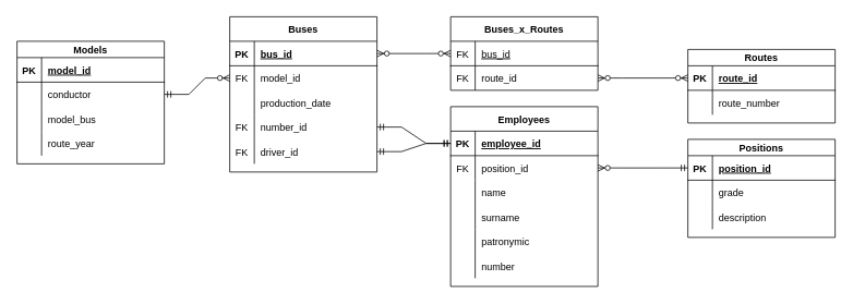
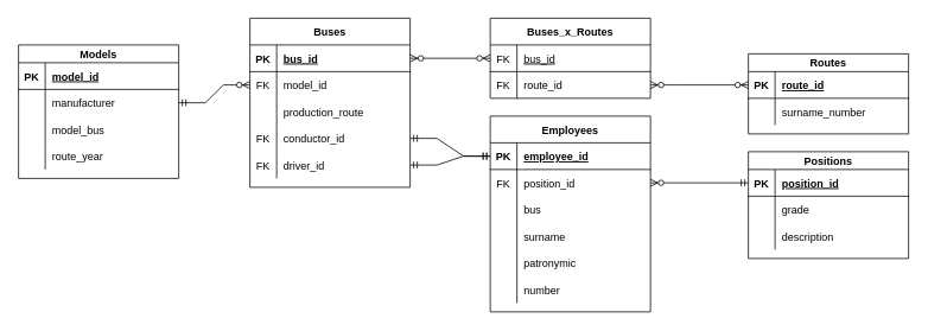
  <mxCell id="0" />
  <mxCell id="1" parent="0" />
  <mxCell id="2" value="Buses" style="shape=table;startSize=30;container=1;collapsible=1;childLayout=tableLayout;fixedRows=1;rowLines=0;fontStyle=1;align=center;resizeLast=1;" parent="1" vertex="1"><mxGeometry x="280" y="20" width="180" height="190" as="geometry" /></mxCell>
  <mxCell id="3" value="" style="shape=tableRow;horizontal=0;startSize=0;swimlaneHead=0;swimlaneBody=0;fillColor=none;collapsible=0;dropTarget=0;points=[[0,0.5],[1,0.5]];portConstraint=eastwest;top=0;left=0;right=0;bottom=1;" parent="2" vertex="1"><mxGeometry y="30" width="180" height="30" as="geometry" /></mxCell>
  <mxCell id="4" value="PK" style="shape=partialRectangle;connectable=0;fillColor=none;top=0;left=0;bottom=0;right=0;fontStyle=1;overflow=hidden;" parent="3" vertex="1"><mxGeometry width="30" height="30" as="geometry"><mxRectangle width="30" height="30" as="alternateBounds" /></mxGeometry></mxCell>
  <mxCell id="5" value="bus_id" style="shape=partialRectangle;connectable=0;fillColor=none;top=0;left=0;bottom=0;right=0;align=left;spacingLeft=6;fontStyle=5;overflow=hidden;" parent="3" vertex="1"><mxGeometry x="30" width="150" height="30" as="geometry"><mxRectangle width="150" height="30" as="alternateBounds" /></mxGeometry></mxCell>
  <mxCell id="6" value="" style="shape=tableRow;horizontal=0;startSize=0;swimlaneHead=0;swimlaneBody=0;fillColor=none;collapsible=0;dropTarget=0;points=[[0,0.5],[1,0.5]];portConstraint=eastwest;top=0;left=0;right=0;bottom=0;" parent="2" vertex="1"><mxGeometry y="60" width="180" height="30" as="geometry" /></mxCell>
  <mxCell id="7" value="FK" style="shape=partialRectangle;connectable=0;fillColor=none;top=0;left=0;bottom=0;right=0;editable=1;overflow=hidden;" parent="6" vertex="1"><mxGeometry width="30" height="30" as="geometry"><mxRectangle width="30" height="30" as="alternateBounds" /></mxGeometry></mxCell>
  <mxCell id="8" value="model_id" style="shape=partialRectangle;connectable=0;fillColor=none;top=0;left=0;bottom=0;right=0;align=left;spacingLeft=6;overflow=hidden;" parent="6" vertex="1"><mxGeometry x="30" width="150" height="30" as="geometry"><mxRectangle width="150" height="30" as="alternateBounds" /></mxGeometry></mxCell>
  <mxCell id="9" value="" style="shape=tableRow;horizontal=0;startSize=0;swimlaneHead=0;swimlaneBody=0;fillColor=none;collapsible=0;dropTarget=0;points=[[0,0.5],[1,0.5]];portConstraint=eastwest;top=0;left=0;right=0;bottom=0;" parent="2" vertex="1"><mxGeometry y="90" width="180" height="30" as="geometry" /></mxCell>
  <mxCell id="10" value="" style="shape=partialRectangle;connectable=0;fillColor=none;top=0;left=0;bottom=0;right=0;editable=1;overflow=hidden;" parent="9" vertex="1"><mxGeometry width="30" height="30" as="geometry"><mxRectangle width="30" height="30" as="alternateBounds" /></mxGeometry></mxCell>
- <mxCell id="11" value="production_date" style="shape=partialRectangle;connectable=0;fillColor=none;top=0;left=0;bottom=0;right=0;align=left;spacingLeft=6;overflow=hidden;" parent="9" vertex="1"><mxGeometry x="30" width="150" height="30" as="geometry"><mxRectangle width="150" height="30" as="alternateBounds" /></mxGeometry></mxCell>
+ <mxCell id="11" value="production_route" style="shape=partialRectangle;connectable=0;fillColor=none;top=0;left=0;bottom=0;right=0;align=left;spacingLeft=6;overflow=hidden;" parent="9" vertex="1"><mxGeometry x="30" width="150" height="30" as="geometry"><mxRectangle width="150" height="30" as="alternateBounds" /></mxGeometry></mxCell>
  <mxCell id="12" value="" style="shape=tableRow;horizontal=0;startSize=0;swimlaneHead=0;swimlaneBody=0;fillColor=none;collapsible=0;dropTarget=0;points=[[0,0.5],[1,0.5]];portConstraint=eastwest;top=0;left=0;right=0;bottom=0;" parent="2" vertex="1"><mxGeometry y="120" width="180" height="30" as="geometry" /></mxCell>
  <mxCell id="13" value="FK" style="shape=partialRectangle;connectable=0;fillColor=none;top=0;left=0;bottom=0;right=0;editable=1;overflow=hidden;" parent="12" vertex="1"><mxGeometry width="30" height="30" as="geometry"><mxRectangle width="30" height="30" as="alternateBounds" /></mxGeometry></mxCell>
- <mxCell id="14" value="number_id" style="shape=partialRectangle;connectable=0;fillColor=none;top=0;left=0;bottom=0;right=0;align=left;spacingLeft=6;overflow=hidden;" parent="12" vertex="1"><mxGeometry x="30" width="150" height="30" as="geometry"><mxRectangle width="150" height="30" as="alternateBounds" /></mxGeometry></mxCell>
+ <mxCell id="14" value="conductor_id" style="shape=partialRectangle;connectable=0;fillColor=none;top=0;left=0;bottom=0;right=0;align=left;spacingLeft=6;overflow=hidden;" parent="12" vertex="1"><mxGeometry x="30" width="150" height="30" as="geometry"><mxRectangle width="150" height="30" as="alternateBounds" /></mxGeometry></mxCell>
  <mxCell id="15" value="" style="shape=tableRow;horizontal=0;startSize=0;swimlaneHead=0;swimlaneBody=0;fillColor=none;collapsible=0;dropTarget=0;points=[[0,0.5],[1,0.5]];portConstraint=eastwest;top=0;left=0;right=0;bottom=0;" parent="2" vertex="1"><mxGeometry y="150" width="180" height="30" as="geometry" /></mxCell>
  <mxCell id="16" value="FK" style="shape=partialRectangle;connectable=0;fillColor=none;top=0;left=0;bottom=0;right=0;editable=1;overflow=hidden;" parent="15" vertex="1"><mxGeometry width="30" height="30" as="geometry"><mxRectangle width="30" height="30" as="alternateBounds" /></mxGeometry></mxCell>
  <mxCell id="17" value="driver_id" style="shape=partialRectangle;connectable=0;fillColor=none;top=0;left=0;bottom=0;right=0;align=left;spacingLeft=6;overflow=hidden;" parent="15" vertex="1"><mxGeometry x="30" width="150" height="30" as="geometry"><mxRectangle width="150" height="30" as="alternateBounds" /></mxGeometry></mxCell>
  <mxCell id="18" value="Routes" style="shape=table;startSize=20;container=1;collapsible=1;childLayout=tableLayout;fixedRows=1;rowLines=0;fontStyle=1;align=center;resizeLast=1;" parent="1" vertex="1"><mxGeometry x="840" y="60" width="180" height="90" as="geometry" /></mxCell>
  <mxCell id="19" value="" style="shape=tableRow;horizontal=0;startSize=0;swimlaneHead=0;swimlaneBody=0;fillColor=none;collapsible=0;dropTarget=0;points=[[0,0.5],[1,0.5]];portConstraint=eastwest;top=0;left=0;right=0;bottom=1;" parent="18" vertex="1"><mxGeometry y="20" width="180" height="30" as="geometry" /></mxCell>
  <mxCell id="20" value="PK" style="shape=partialRectangle;connectable=0;fillColor=none;top=0;left=0;bottom=0;right=0;fontStyle=1;overflow=hidden;" parent="19" vertex="1"><mxGeometry width="30" height="30" as="geometry"><mxRectangle width="30" height="30" as="alternateBounds" /></mxGeometry></mxCell>
  <mxCell id="21" value="route_id" style="shape=partialRectangle;connectable=0;fillColor=none;top=0;left=0;bottom=0;right=0;align=left;spacingLeft=6;fontStyle=5;overflow=hidden;" parent="19" vertex="1"><mxGeometry x="30" width="150" height="30" as="geometry"><mxRectangle width="150" height="30" as="alternateBounds" /></mxGeometry></mxCell>
  <mxCell id="22" value="" style="shape=tableRow;horizontal=0;startSize=0;swimlaneHead=0;swimlaneBody=0;fillColor=none;collapsible=0;dropTarget=0;points=[[0,0.5],[1,0.5]];portConstraint=eastwest;top=0;left=0;right=0;bottom=0;" parent="18" vertex="1"><mxGeometry y="50" width="180" height="30" as="geometry" /></mxCell>
  <mxCell id="23" value="" style="shape=partialRectangle;connectable=0;fillColor=none;top=0;left=0;bottom=0;right=0;editable=1;overflow=hidden;" parent="22" vertex="1"><mxGeometry width="30" height="30" as="geometry"><mxRectangle width="30" height="30" as="alternateBounds" /></mxGeometry></mxCell>
- <mxCell id="24" value="route_number" style="shape=partialRectangle;connectable=0;fillColor=none;top=0;left=0;bottom=0;right=0;align=left;spacingLeft=6;overflow=hidden;" parent="22" vertex="1"><mxGeometry x="30" width="150" height="30" as="geometry"><mxRectangle width="150" height="30" as="alternateBounds" /></mxGeometry></mxCell>
+ <mxCell id="24" value="surname_number" style="shape=partialRectangle;connectable=0;fillColor=none;top=0;left=0;bottom=0;right=0;align=left;spacingLeft=6;overflow=hidden;" parent="22" vertex="1"><mxGeometry x="30" width="150" height="30" as="geometry"><mxRectangle width="150" height="30" as="alternateBounds" /></mxGeometry></mxCell>
  <mxCell id="25" value="" style="edgeStyle=entityRelationEdgeStyle;fontSize=12;html=1;endArrow=ERzeroToMany;endFill=1;startArrow=ERzeroToMany;rounded=0;entryX=0;entryY=0.5;entryDx=0;entryDy=0;exitX=1;exitY=0.5;exitDx=0;exitDy=0;" parent="1" source="3" target="27" edge="1"><mxGeometry width="100" height="100" relative="1" as="geometry"><mxPoint x="640" y="30" as="sourcePoint" /><mxPoint x="740" y="-70" as="targetPoint" /></mxGeometry></mxCell>
  <mxCell id="26" value="Buses_x_Routes" style="shape=table;startSize=30;container=1;collapsible=1;childLayout=tableLayout;fixedRows=1;rowLines=0;fontStyle=1;align=center;resizeLast=1;" parent="1" vertex="1"><mxGeometry x="550" y="20" width="180" height="90" as="geometry" /></mxCell>
  <mxCell id="27" value="" style="shape=tableRow;horizontal=0;startSize=0;swimlaneHead=0;swimlaneBody=0;fillColor=none;collapsible=0;dropTarget=0;points=[[0,0.5],[1,0.5]];portConstraint=eastwest;top=0;left=0;right=0;bottom=1;" parent="26" vertex="1"><mxGeometry y="30" width="180" height="30" as="geometry" /></mxCell>
  <mxCell id="28" value="FK" style="shape=partialRectangle;connectable=0;fillColor=none;top=0;left=0;bottom=0;right=0;fontStyle=0;overflow=hidden;" parent="27" vertex="1"><mxGeometry width="30" height="30" as="geometry"><mxRectangle width="30" height="30" as="alternateBounds" /></mxGeometry></mxCell>
  <mxCell id="29" value="bus_id" style="shape=partialRectangle;connectable=0;fillColor=none;top=0;left=0;bottom=0;right=0;align=left;spacingLeft=6;fontStyle=4;overflow=hidden;" parent="27" vertex="1"><mxGeometry x="30" width="150" height="30" as="geometry"><mxRectangle width="150" height="30" as="alternateBounds" /></mxGeometry></mxCell>
  <mxCell id="30" value="" style="shape=tableRow;horizontal=0;startSize=0;swimlaneHead=0;swimlaneBody=0;fillColor=none;collapsible=0;dropTarget=0;points=[[0,0.5],[1,0.5]];portConstraint=eastwest;top=0;left=0;right=0;bottom=0;" parent="26" vertex="1"><mxGeometry y="60" width="180" height="30" as="geometry" /></mxCell>
  <mxCell id="31" value="FK" style="shape=partialRectangle;connectable=0;fillColor=none;top=0;left=0;bottom=0;right=0;editable=1;overflow=hidden;" parent="30" vertex="1"><mxGeometry width="30" height="30" as="geometry"><mxRectangle width="30" height="30" as="alternateBounds" /></mxGeometry></mxCell>
  <mxCell id="32" value="route_id" style="shape=partialRectangle;connectable=0;fillColor=none;top=0;left=0;bottom=0;right=0;align=left;spacingLeft=6;overflow=hidden;" parent="30" vertex="1"><mxGeometry x="30" width="150" height="30" as="geometry"><mxRectangle width="150" height="30" as="alternateBounds" /></mxGeometry></mxCell>
  <mxCell id="33" value="" style="edgeStyle=entityRelationEdgeStyle;fontSize=12;html=1;endArrow=ERzeroToMany;endFill=1;startArrow=ERzeroToMany;rounded=0;entryX=0;entryY=0.5;entryDx=0;entryDy=0;exitX=1;exitY=0.5;exitDx=0;exitDy=0;" parent="1" source="30" target="19" edge="1"><mxGeometry width="100" height="100" relative="1" as="geometry"><mxPoint x="720" y="70" as="sourcePoint" /><mxPoint x="790" y="70" as="targetPoint" /></mxGeometry></mxCell>
  <mxCell id="34" value="Positions" style="shape=table;startSize=20;container=1;collapsible=1;childLayout=tableLayout;fixedRows=1;rowLines=0;fontStyle=1;align=center;resizeLast=1;" parent="1" vertex="1"><mxGeometry x="840" y="170" width="180" height="120" as="geometry" /></mxCell>
  <mxCell id="35" value="" style="shape=tableRow;horizontal=0;startSize=0;swimlaneHead=0;swimlaneBody=0;fillColor=none;collapsible=0;dropTarget=0;points=[[0,0.5],[1,0.5]];portConstraint=eastwest;top=0;left=0;right=0;bottom=1;" parent="34" vertex="1"><mxGeometry y="20" width="180" height="30" as="geometry" /></mxCell>
  <mxCell id="36" value="PK" style="shape=partialRectangle;connectable=0;fillColor=none;top=0;left=0;bottom=0;right=0;fontStyle=1;overflow=hidden;" parent="35" vertex="1"><mxGeometry width="30" height="30" as="geometry"><mxRectangle width="30" height="30" as="alternateBounds" /></mxGeometry></mxCell>
  <mxCell id="37" value="position_id" style="shape=partialRectangle;connectable=0;fillColor=none;top=0;left=0;bottom=0;right=0;align=left;spacingLeft=6;fontStyle=5;overflow=hidden;" parent="35" vertex="1"><mxGeometry x="30" width="150" height="30" as="geometry"><mxRectangle width="150" height="30" as="alternateBounds" /></mxGeometry></mxCell>
  <mxCell id="38" value="" style="shape=tableRow;horizontal=0;startSize=0;swimlaneHead=0;swimlaneBody=0;fillColor=none;collapsible=0;dropTarget=0;points=[[0,0.5],[1,0.5]];portConstraint=eastwest;top=0;left=0;right=0;bottom=0;" parent="34" vertex="1"><mxGeometry y="50" width="180" height="30" as="geometry" /></mxCell>
  <mxCell id="39" value="" style="shape=partialRectangle;connectable=0;fillColor=none;top=0;left=0;bottom=0;right=0;editable=1;overflow=hidden;" parent="38" vertex="1"><mxGeometry width="30" height="30" as="geometry"><mxRectangle width="30" height="30" as="alternateBounds" /></mxGeometry></mxCell>
  <mxCell id="40" value="grade" style="shape=partialRectangle;connectable=0;fillColor=none;top=0;left=0;bottom=0;right=0;align=left;spacingLeft=6;overflow=hidden;" parent="38" vertex="1"><mxGeometry x="30" width="150" height="30" as="geometry"><mxRectangle width="150" height="30" as="alternateBounds" /></mxGeometry></mxCell>
  <mxCell id="41" value="" style="shape=tableRow;horizontal=0;startSize=0;swimlaneHead=0;swimlaneBody=0;fillColor=none;collapsible=0;dropTarget=0;points=[[0,0.5],[1,0.5]];portConstraint=eastwest;top=0;left=0;right=0;bottom=0;" parent="34" vertex="1"><mxGeometry y="80" width="180" height="30" as="geometry" /></mxCell>
  <mxCell id="42" value="" style="shape=partialRectangle;connectable=0;fillColor=none;top=0;left=0;bottom=0;right=0;editable=1;overflow=hidden;" parent="41" vertex="1"><mxGeometry width="30" height="30" as="geometry"><mxRectangle width="30" height="30" as="alternateBounds" /></mxGeometry></mxCell>
  <mxCell id="43" value="description" style="shape=partialRectangle;connectable=0;fillColor=none;top=0;left=0;bottom=0;right=0;align=left;spacingLeft=6;overflow=hidden;" parent="41" vertex="1"><mxGeometry x="30" width="150" height="30" as="geometry"><mxRectangle width="150" height="30" as="alternateBounds" /></mxGeometry></mxCell>
  <mxCell id="44" value="Employees" style="shape=table;startSize=30;container=1;collapsible=1;childLayout=tableLayout;fixedRows=1;rowLines=0;fontStyle=1;align=center;resizeLast=1;" parent="1" vertex="1"><mxGeometry x="550" y="130" width="180" height="220" as="geometry" /></mxCell>
  <mxCell id="45" value="" style="shape=tableRow;horizontal=0;startSize=0;swimlaneHead=0;swimlaneBody=0;fillColor=none;collapsible=0;dropTarget=0;points=[[0,0.5],[1,0.5]];portConstraint=eastwest;top=0;left=0;right=0;bottom=1;" parent="44" vertex="1"><mxGeometry y="30" width="180" height="30" as="geometry" /></mxCell>
  <mxCell id="46" value="PK" style="shape=partialRectangle;connectable=0;fillColor=none;top=0;left=0;bottom=0;right=0;fontStyle=1;overflow=hidden;" parent="45" vertex="1"><mxGeometry width="30" height="30" as="geometry"><mxRectangle width="30" height="30" as="alternateBounds" /></mxGeometry></mxCell>
  <mxCell id="47" value="employee_id" style="shape=partialRectangle;connectable=0;fillColor=none;top=0;left=0;bottom=0;right=0;align=left;spacingLeft=6;fontStyle=5;overflow=hidden;" parent="45" vertex="1"><mxGeometry x="30" width="150" height="30" as="geometry"><mxRectangle width="150" height="30" as="alternateBounds" /></mxGeometry></mxCell>
  <mxCell id="48" value="" style="shape=tableRow;horizontal=0;startSize=0;swimlaneHead=0;swimlaneBody=0;fillColor=none;collapsible=0;dropTarget=0;points=[[0,0.5],[1,0.5]];portConstraint=eastwest;top=0;left=0;right=0;bottom=0;" parent="44" vertex="1"><mxGeometry y="60" width="180" height="30" as="geometry" /></mxCell>
  <mxCell id="49" value="FK" style="shape=partialRectangle;connectable=0;fillColor=none;top=0;left=0;bottom=0;right=0;editable=1;overflow=hidden;" parent="48" vertex="1"><mxGeometry width="30" height="30" as="geometry"><mxRectangle width="30" height="30" as="alternateBounds" /></mxGeometry></mxCell>
  <mxCell id="50" value="position_id" style="shape=partialRectangle;connectable=0;fillColor=none;top=0;left=0;bottom=0;right=0;align=left;spacingLeft=6;overflow=hidden;" parent="48" vertex="1"><mxGeometry x="30" width="150" height="30" as="geometry"><mxRectangle width="150" height="30" as="alternateBounds" /></mxGeometry></mxCell>
  <mxCell id="51" value="" style="shape=tableRow;horizontal=0;startSize=0;swimlaneHead=0;swimlaneBody=0;fillColor=none;collapsible=0;dropTarget=0;points=[[0,0.5],[1,0.5]];portConstraint=eastwest;top=0;left=0;right=0;bottom=0;" parent="44" vertex="1"><mxGeometry y="90" width="180" height="30" as="geometry" /></mxCell>
  <mxCell id="52" value="" style="shape=partialRectangle;connectable=0;fillColor=none;top=0;left=0;bottom=0;right=0;editable=1;overflow=hidden;" parent="51" vertex="1"><mxGeometry width="30" height="30" as="geometry"><mxRectangle width="30" height="30" as="alternateBounds" /></mxGeometry></mxCell>
- <mxCell id="53" value="name" style="shape=partialRectangle;connectable=0;fillColor=none;top=0;left=0;bottom=0;right=0;align=left;spacingLeft=6;overflow=hidden;" parent="51" vertex="1"><mxGeometry x="30" width="150" height="30" as="geometry"><mxRectangle width="150" height="30" as="alternateBounds" /></mxGeometry></mxCell>
+ <mxCell id="53" value="bus" style="shape=partialRectangle;connectable=0;fillColor=none;top=0;left=0;bottom=0;right=0;align=left;spacingLeft=6;overflow=hidden;" parent="51" vertex="1"><mxGeometry x="30" width="150" height="30" as="geometry"><mxRectangle width="150" height="30" as="alternateBounds" /></mxGeometry></mxCell>
  <mxCell id="54" value="" style="shape=tableRow;horizontal=0;startSize=0;swimlaneHead=0;swimlaneBody=0;fillColor=none;collapsible=0;dropTarget=0;points=[[0,0.5],[1,0.5]];portConstraint=eastwest;top=0;left=0;right=0;bottom=0;" parent="44" vertex="1"><mxGeometry y="120" width="180" height="30" as="geometry" /></mxCell>
  <mxCell id="55" value="" style="shape=partialRectangle;connectable=0;fillColor=none;top=0;left=0;bottom=0;right=0;editable=1;overflow=hidden;" parent="54" vertex="1"><mxGeometry width="30" height="30" as="geometry"><mxRectangle width="30" height="30" as="alternateBounds" /></mxGeometry></mxCell>
  <mxCell id="56" value="surname" style="shape=partialRectangle;connectable=0;fillColor=none;top=0;left=0;bottom=0;right=0;align=left;spacingLeft=6;overflow=hidden;" parent="54" vertex="1"><mxGeometry x="30" width="150" height="30" as="geometry"><mxRectangle width="150" height="30" as="alternateBounds" /></mxGeometry></mxCell>
  <mxCell id="57" value="" style="shape=tableRow;horizontal=0;startSize=0;swimlaneHead=0;swimlaneBody=0;fillColor=none;collapsible=0;dropTarget=0;points=[[0,0.5],[1,0.5]];portConstraint=eastwest;top=0;left=0;right=0;bottom=0;" parent="44" vertex="1"><mxGeometry y="150" width="180" height="30" as="geometry" /></mxCell>
  <mxCell id="58" value="" style="shape=partialRectangle;connectable=0;fillColor=none;top=0;left=0;bottom=0;right=0;editable=1;overflow=hidden;" parent="57" vertex="1"><mxGeometry width="30" height="30" as="geometry"><mxRectangle width="30" height="30" as="alternateBounds" /></mxGeometry></mxCell>
  <mxCell id="59" value="patronymic" style="shape=partialRectangle;connectable=0;fillColor=none;top=0;left=0;bottom=0;right=0;align=left;spacingLeft=6;overflow=hidden;" parent="57" vertex="1"><mxGeometry x="30" width="150" height="30" as="geometry"><mxRectangle width="150" height="30" as="alternateBounds" /></mxGeometry></mxCell>
  <mxCell id="60" value="" style="shape=tableRow;horizontal=0;startSize=0;swimlaneHead=0;swimlaneBody=0;fillColor=none;collapsible=0;dropTarget=0;points=[[0,0.5],[1,0.5]];portConstraint=eastwest;top=0;left=0;right=0;bottom=0;" parent="44" vertex="1"><mxGeometry y="180" width="180" height="30" as="geometry" /></mxCell>
  <mxCell id="61" value="" style="shape=partialRectangle;connectable=0;fillColor=none;top=0;left=0;bottom=0;right=0;editable=1;overflow=hidden;" parent="60" vertex="1"><mxGeometry width="30" height="30" as="geometry"><mxRectangle width="30" height="30" as="alternateBounds" /></mxGeometry></mxCell>
  <mxCell id="62" value="number" style="shape=partialRectangle;connectable=0;fillColor=none;top=0;left=0;bottom=0;right=0;align=left;spacingLeft=6;overflow=hidden;" parent="60" vertex="1"><mxGeometry x="30" width="150" height="30" as="geometry"><mxRectangle width="150" height="30" as="alternateBounds" /></mxGeometry></mxCell>
  <mxCell id="63" value="" style="edgeStyle=entityRelationEdgeStyle;fontSize=12;html=1;endArrow=ERmandOne;startArrow=ERmandOne;rounded=0;entryX=0;entryY=0.5;entryDx=0;entryDy=0;exitX=1;exitY=0.5;exitDx=0;exitDy=0;" parent="1" source="12" target="45" edge="1"><mxGeometry width="100" height="100" relative="1" as="geometry"><mxPoint x="410" y="300" as="sourcePoint" /><mxPoint x="510" y="200" as="targetPoint" /></mxGeometry></mxCell>
  <mxCell id="64" value="" style="edgeStyle=entityRelationEdgeStyle;fontSize=12;html=1;endArrow=ERmandOne;startArrow=ERmandOne;rounded=0;entryX=0;entryY=0.5;entryDx=0;entryDy=0;exitX=1;exitY=0.5;exitDx=0;exitDy=0;" parent="1" source="15" target="45" edge="1"><mxGeometry width="100" height="100" relative="1" as="geometry"><mxPoint x="490" y="65" as="sourcePoint" /><mxPoint x="575" y="215" as="targetPoint" /></mxGeometry></mxCell>
  <mxCell id="65" value="" style="edgeStyle=entityRelationEdgeStyle;fontSize=12;html=1;endArrow=ERzeroToMany;startArrow=ERmandOne;rounded=0;exitX=0;exitY=0.5;exitDx=0;exitDy=0;entryX=1;entryY=0.5;entryDx=0;entryDy=0;" parent="1" source="35" target="48" edge="1"><mxGeometry width="100" height="100" relative="1" as="geometry"><mxPoint x="720" y="230" as="sourcePoint" /><mxPoint x="790" y="180" as="targetPoint" /></mxGeometry></mxCell>
  <mxCell id="66" value="Models" style="shape=table;startSize=20;container=1;collapsible=1;childLayout=tableLayout;fixedRows=1;rowLines=0;fontStyle=1;align=center;resizeLast=1;" parent="1" vertex="1"><mxGeometry x="20" y="50" width="180" height="150" as="geometry" /></mxCell>
  <mxCell id="67" value="" style="shape=tableRow;horizontal=0;startSize=0;swimlaneHead=0;swimlaneBody=0;fillColor=none;collapsible=0;dropTarget=0;points=[[0,0.5],[1,0.5]];portConstraint=eastwest;top=0;left=0;right=0;bottom=1;" parent="66" vertex="1"><mxGeometry y="20" width="180" height="30" as="geometry" /></mxCell>
  <mxCell id="68" value="PK" style="shape=partialRectangle;connectable=0;fillColor=none;top=0;left=0;bottom=0;right=0;fontStyle=1;overflow=hidden;" parent="67" vertex="1"><mxGeometry width="30" height="30" as="geometry"><mxRectangle width="30" height="30" as="alternateBounds" /></mxGeometry></mxCell>
  <mxCell id="69" value="model_id" style="shape=partialRectangle;connectable=0;fillColor=none;top=0;left=0;bottom=0;right=0;align=left;spacingLeft=6;fontStyle=5;overflow=hidden;" parent="67" vertex="1"><mxGeometry x="30" width="150" height="30" as="geometry"><mxRectangle width="150" height="30" as="alternateBounds" /></mxGeometry></mxCell>
  <mxCell id="70" value="" style="shape=tableRow;horizontal=0;startSize=0;swimlaneHead=0;swimlaneBody=0;fillColor=none;collapsible=0;dropTarget=0;points=[[0,0.5],[1,0.5]];portConstraint=eastwest;top=0;left=0;right=0;bottom=0;" parent="66" vertex="1"><mxGeometry y="50" width="180" height="30" as="geometry" /></mxCell>
  <mxCell id="71" value="" style="shape=partialRectangle;connectable=0;fillColor=none;top=0;left=0;bottom=0;right=0;editable=1;overflow=hidden;" parent="70" vertex="1"><mxGeometry width="30" height="30" as="geometry"><mxRectangle width="30" height="30" as="alternateBounds" /></mxGeometry></mxCell>
- <mxCell id="72" value="conductor" style="shape=partialRectangle;connectable=0;fillColor=none;top=0;left=0;bottom=0;right=0;align=left;spacingLeft=6;overflow=hidden;" parent="70" vertex="1"><mxGeometry x="30" width="150" height="30" as="geometry"><mxRectangle width="150" height="30" as="alternateBounds" /></mxGeometry></mxCell>
+ <mxCell id="72" value="manufacturer" style="shape=partialRectangle;connectable=0;fillColor=none;top=0;left=0;bottom=0;right=0;align=left;spacingLeft=6;overflow=hidden;" parent="70" vertex="1"><mxGeometry x="30" width="150" height="30" as="geometry"><mxRectangle width="150" height="30" as="alternateBounds" /></mxGeometry></mxCell>
  <mxCell id="73" value="" style="shape=tableRow;horizontal=0;startSize=0;swimlaneHead=0;swimlaneBody=0;fillColor=none;collapsible=0;dropTarget=0;points=[[0,0.5],[1,0.5]];portConstraint=eastwest;top=0;left=0;right=0;bottom=0;" parent="66" vertex="1"><mxGeometry y="80" width="180" height="30" as="geometry" /></mxCell>
  <mxCell id="74" value="" style="shape=partialRectangle;connectable=0;fillColor=none;top=0;left=0;bottom=0;right=0;editable=1;overflow=hidden;" parent="73" vertex="1"><mxGeometry width="30" height="30" as="geometry"><mxRectangle width="30" height="30" as="alternateBounds" /></mxGeometry></mxCell>
  <mxCell id="75" value="model_bus" style="shape=partialRectangle;connectable=0;fillColor=none;top=0;left=0;bottom=0;right=0;align=left;spacingLeft=6;overflow=hidden;" parent="73" vertex="1"><mxGeometry x="30" width="150" height="30" as="geometry"><mxRectangle width="150" height="30" as="alternateBounds" /></mxGeometry></mxCell>
  <mxCell id="76" value="" style="shape=tableRow;horizontal=0;startSize=0;swimlaneHead=0;swimlaneBody=0;fillColor=none;collapsible=0;dropTarget=0;points=[[0,0.5],[1,0.5]];portConstraint=eastwest;top=0;left=0;right=0;bottom=0;" parent="66" vertex="1"><mxGeometry y="110" width="180" height="30" as="geometry" /></mxCell>
  <mxCell id="77" value="" style="shape=partialRectangle;connectable=0;fillColor=none;top=0;left=0;bottom=0;right=0;editable=1;overflow=hidden;" parent="76" vertex="1"><mxGeometry width="30" height="30" as="geometry"><mxRectangle width="30" height="30" as="alternateBounds" /></mxGeometry></mxCell>
  <mxCell id="78" value="route_year" style="shape=partialRectangle;connectable=0;fillColor=none;top=0;left=0;bottom=0;right=0;align=left;spacingLeft=6;overflow=hidden;" parent="76" vertex="1"><mxGeometry x="30" width="150" height="30" as="geometry"><mxRectangle width="150" height="30" as="alternateBounds" /></mxGeometry></mxCell>
  <mxCell id="79" value="" style="edgeStyle=entityRelationEdgeStyle;fontSize=12;html=1;endArrow=ERzeroToMany;startArrow=ERmandOne;rounded=0;exitX=1;exitY=0.5;exitDx=0;exitDy=0;entryX=0;entryY=0.5;entryDx=0;entryDy=0;" parent="1" source="70" target="6" edge="1"><mxGeometry width="100" height="100" relative="1" as="geometry"><mxPoint x="180" y="260" as="sourcePoint" /><mxPoint x="70" y="260" as="targetPoint" /></mxGeometry></mxCell>
